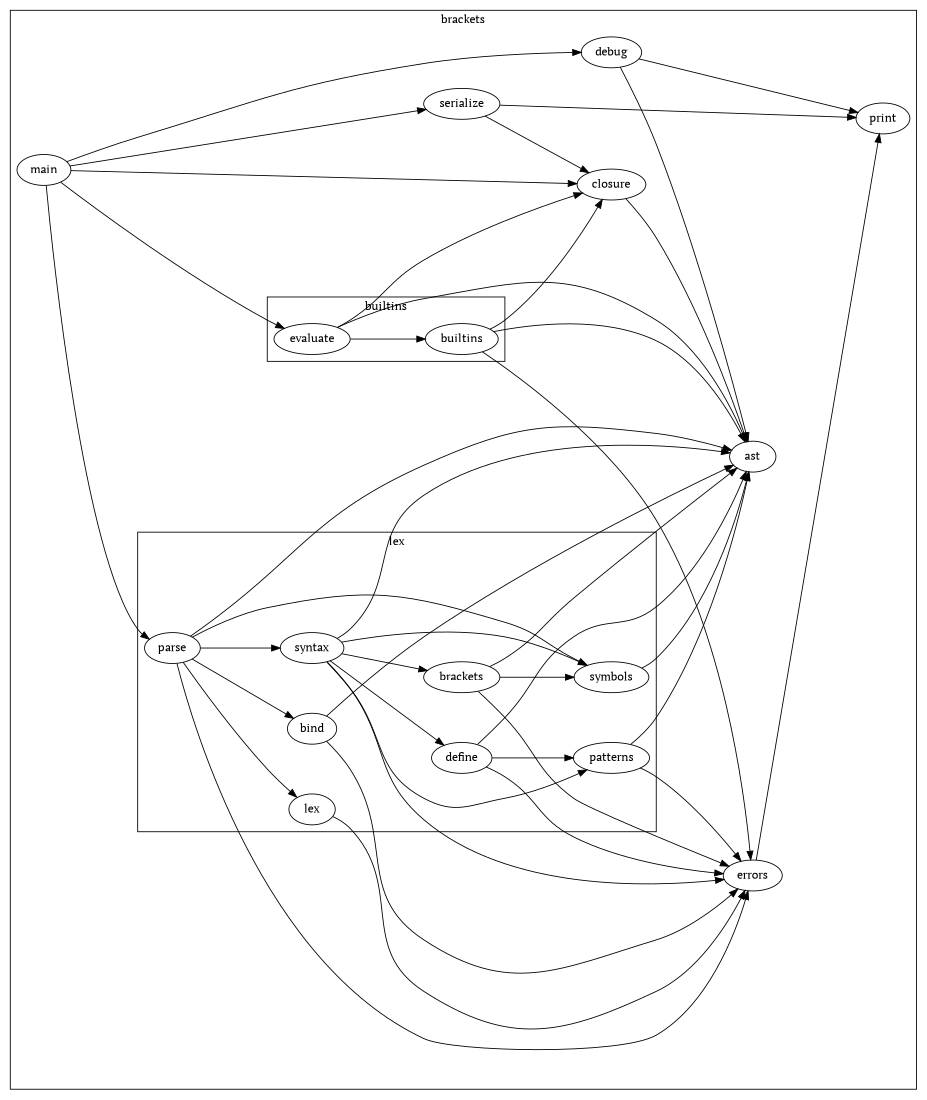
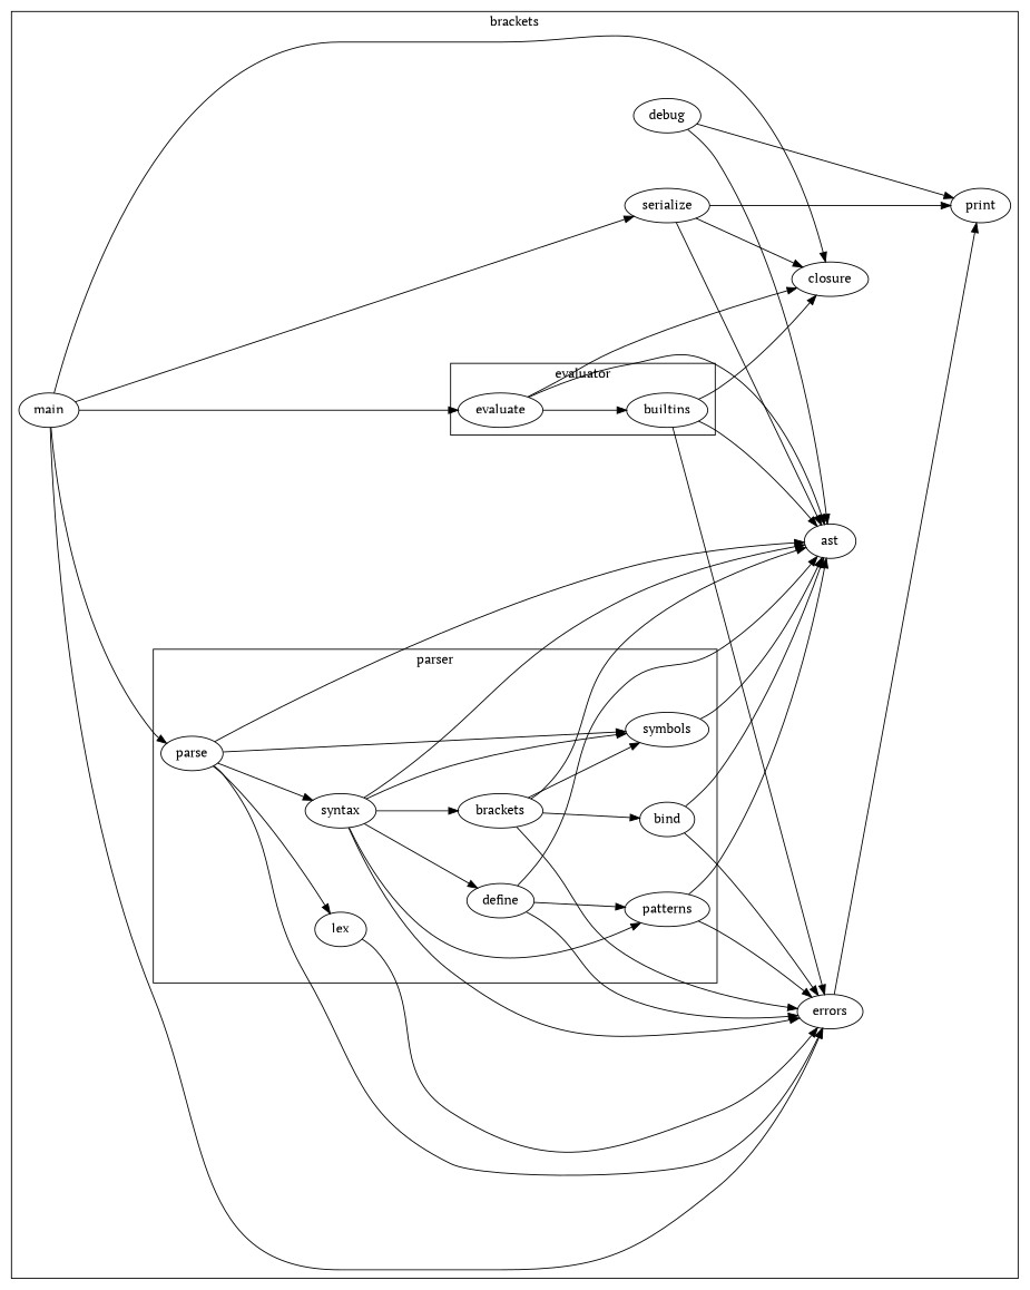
  digraph {
    fontname="PT Serif"
    mclimit=100
    nodesep=0.8
    rankdir=LR
    ranksep=1.2
    node [fontname="PT Serif"]
    edge [fontname="PT Serif"]
    parse
    lex
    symbols
    syntax
    define
    brackets
    patterns
    bind
    evaluate
    builtins
    ast
    print
    debug
    errors
    closure
    serialize
    main
    subgraph cluster_1 {
      label=brackets
      ast
      print
      debug
      errors
      closure
      serialize
      main
      subgraph cluster_2 {
-       label=lex
+       label=parser
        parse
        lex
        symbols
        syntax
        define
        brackets
        patterns
        bind
      }
      subgraph cluster_3 {
-       label=builtins
+       label=evaluator
        evaluate
        builtins
      }
    }
    parse -> lex
    parse -> symbols
    parse -> syntax
-   parse -> bind
+   brackets -> bind
    parse -> ast
    parse -> errors
    lex -> errors
    symbols -> ast
    syntax -> symbols
    syntax -> define
    syntax -> brackets
    syntax -> patterns
    syntax -> ast
    syntax -> errors
    define -> patterns
    define -> ast
    define -> errors
    brackets -> symbols
    brackets -> ast
    brackets -> errors
    patterns -> ast
    patterns -> errors
    bind -> ast
    bind -> errors
    evaluate -> builtins
    evaluate -> ast
    evaluate -> closure
    builtins -> ast
    builtins -> errors
    builtins -> closure
    debug -> ast
    debug -> print
    errors -> print
-   closure -> ast
+   serialize -> ast
    serialize -> print
    serialize -> closure
    main -> parse
    main -> evaluate
-   main -> debug
+   main -> errors
    main -> closure
    main -> serialize
  }
